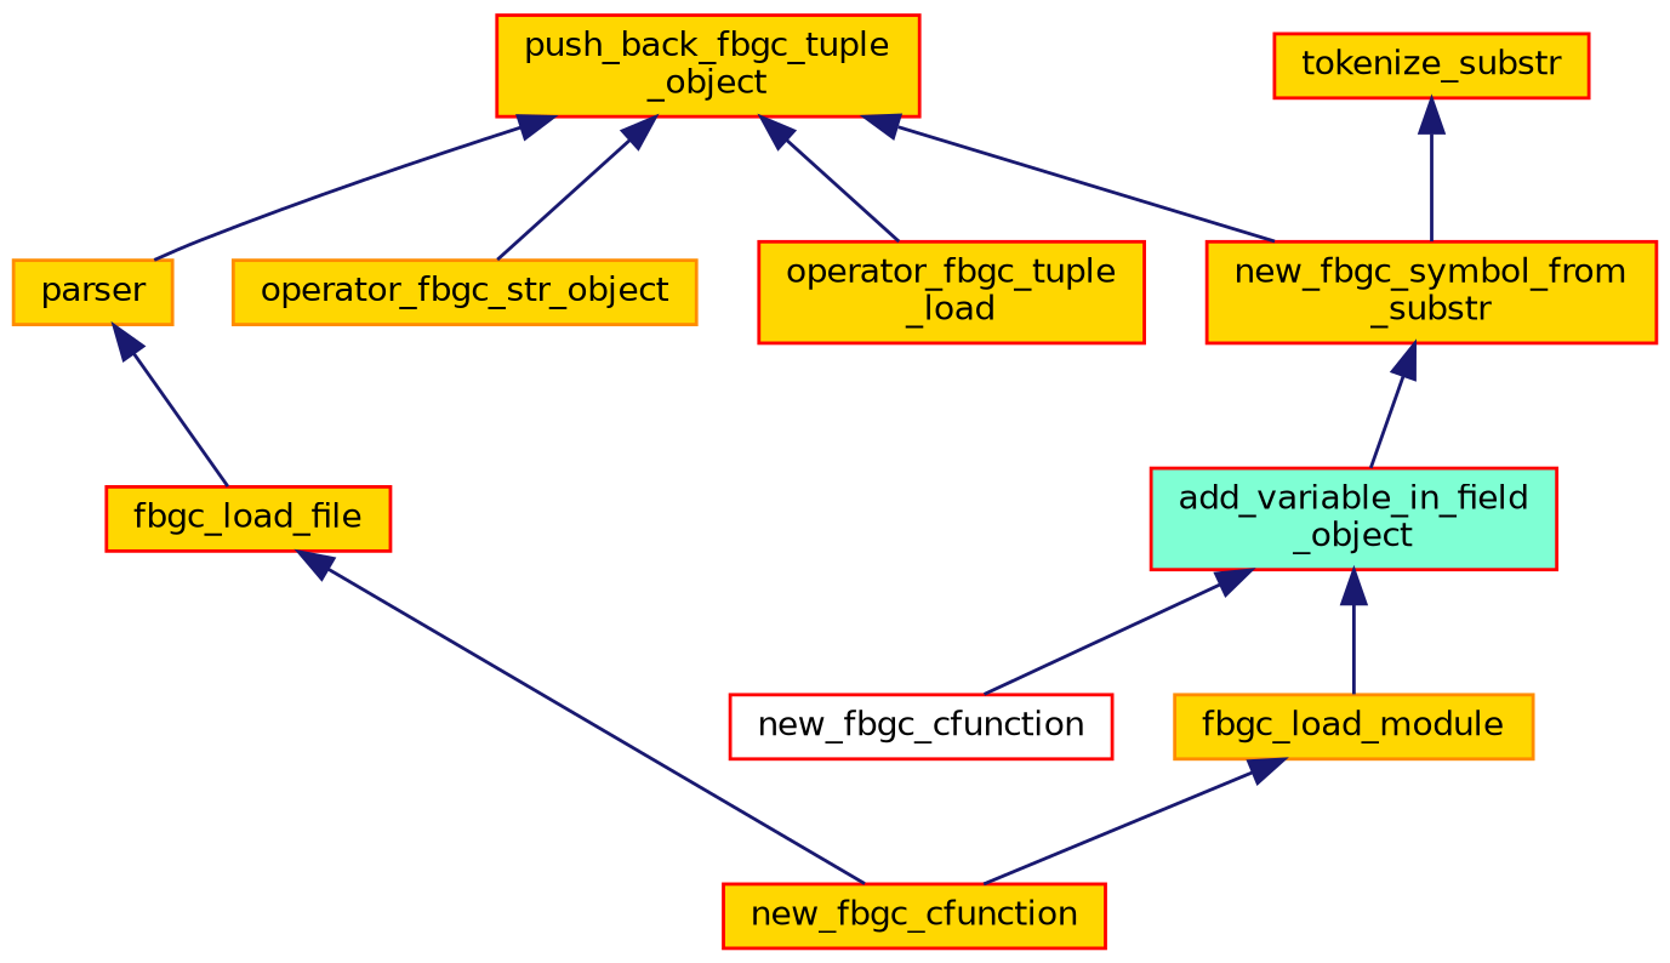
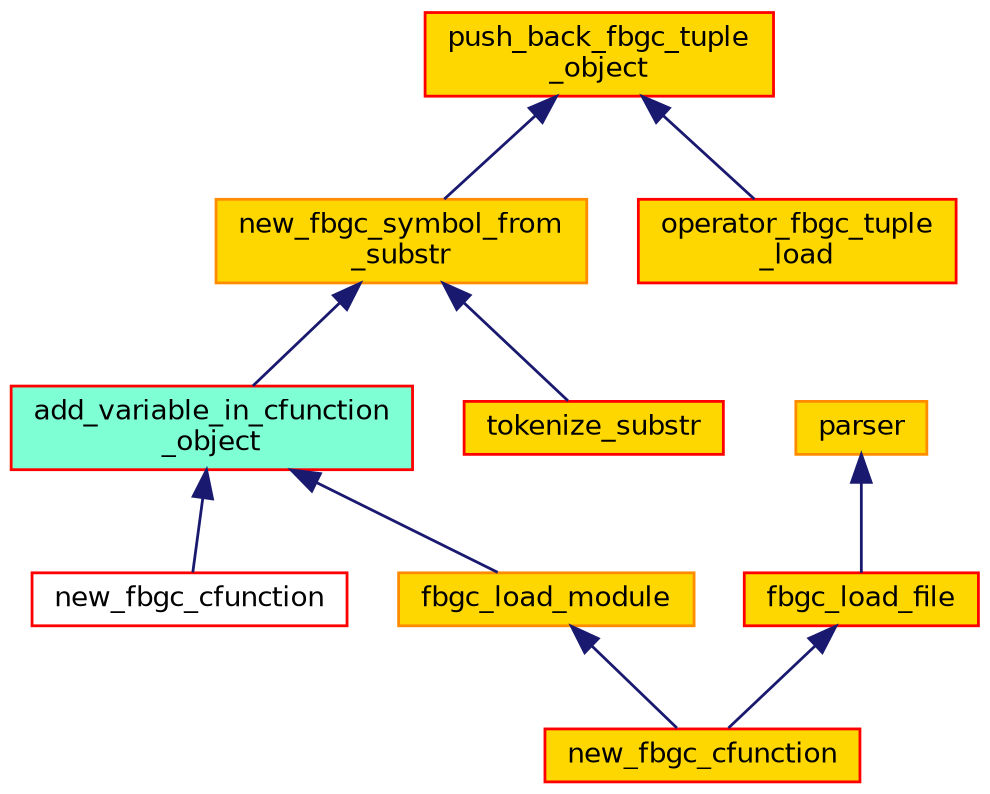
  digraph {
    rankdir=TB
    node [color=red fillcolor=gold fontname=Helvetica fontsize=10 shape=record style=filled]
    edge [color=midnightblue dir=back fontname=Helvetica fontsize=10 labelfontname=Helvetica labelfontsize=10 style=solid]
    n1 [fontcolor=black height=0.2 label="push_back_fbgc_tuple\l_object" width=0.4]
    n2 [color=darkorange height=0.2 label=parser width=0.4]
-   n3 [color=darkorange height=0.2 label=operator_fbgc_str_object width=0.4]
-   n4 [height=0.2 label="new_fbgc_symbol_from\l_substr" width=0.4]
+   n4 [color=darkorange height=0.2 label="new_fbgc_symbol_from\l_substr" width=0.4]
    n5 [height=0.2 label="operator_fbgc_tuple\l_load" width=0.4]
    n6 [height=0.2 label=fbgc_load_file width=0.4]
-   n7 [fillcolor=aquamarine height=0.2 label="add_variable_in_field\l_object" width=0.4]
+   n7 [fillcolor=aquamarine height=0.2 label="add_variable_in_cfunction\l_object" width=0.4]
    n8 [height=0.2 label=tokenize_substr width=0.4]
    n9 [height=0.2 label=new_fbgc_cfunction width=0.4]
    n10 [fillcolor=white height=0.2 label=new_fbgc_cfunction width=0.4]
    n11 [color=darkorange height=0.2 label=fbgc_load_module width=0.4]
-   n1 -> n2
-   n1 -> n3
    n1 -> n4
    n1 -> n5
    n2 -> n6
    n4 -> n7
-   n8 -> n4
+   n4 -> n8
    n6 -> n9
    n7 -> n10
    n7 -> n11
    n11 -> n9
  }
